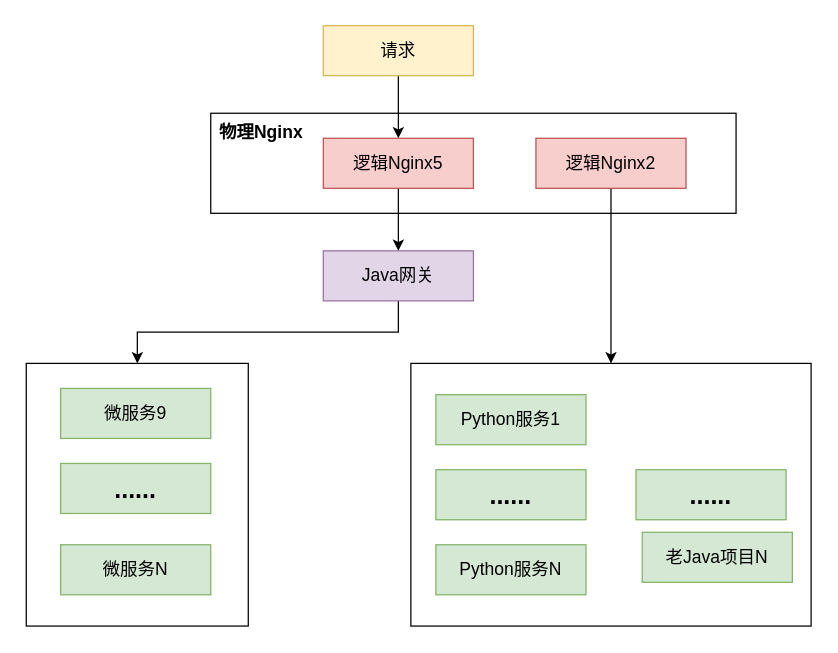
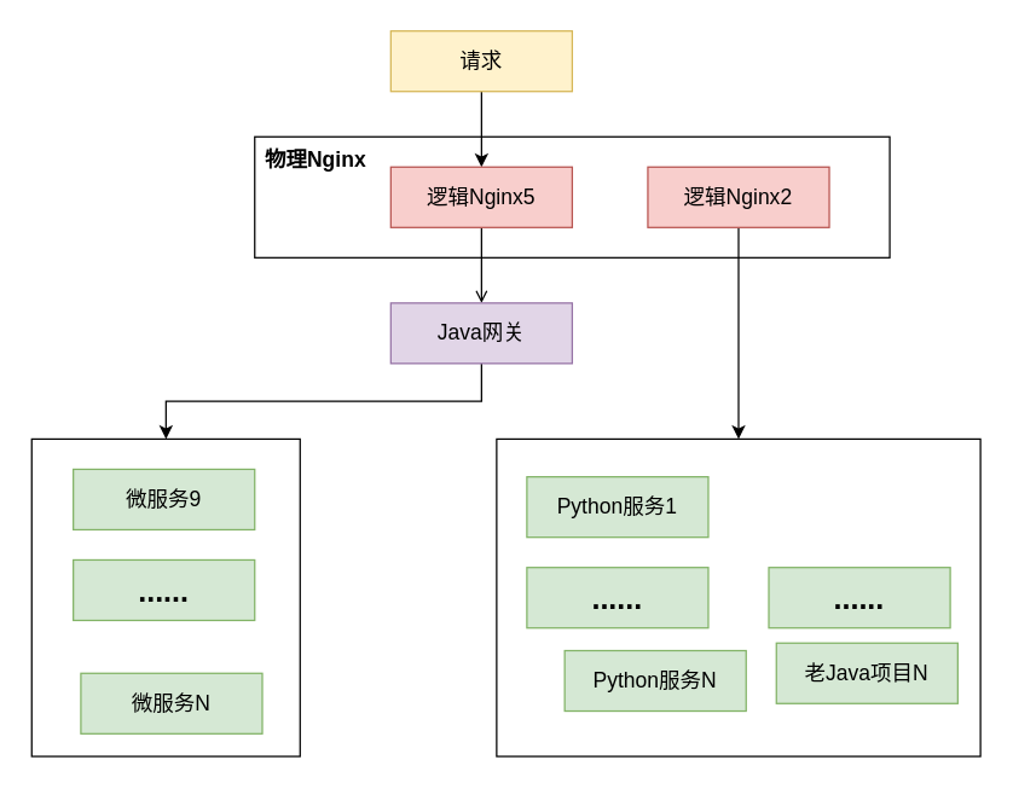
  <mxCell id="0" />
  <mxCell id="1" parent="0" />
  <mxCell id="2" value="" style="rounded=0;whiteSpace=wrap;html=1;" vertex="1" parent="1"><mxGeometry x="168" y="90" width="420" height="80" as="geometry" /></mxCell>
  <mxCell id="3" value="" style="rounded=0;whiteSpace=wrap;html=1;" vertex="1" parent="1"><mxGeometry x="328" y="290" width="320" height="210" as="geometry" /></mxCell>
  <mxCell id="4" value="" style="rounded=0;whiteSpace=wrap;html=1;" vertex="1" parent="1"><mxGeometry x="20.5" y="290" width="177.5" height="210" as="geometry" /></mxCell>
  <mxCell id="5" style="edgeStyle=orthogonalEdgeStyle;rounded=0;orthogonalLoop=1;jettySize=auto;html=1;exitX=0.5;exitY=1;exitDx=0;exitDy=0;" edge="1" parent="1" source="6" target="8"><mxGeometry relative="1" as="geometry" /></mxCell>
  <mxCell id="6" value="&lt;font style=&quot;font-size: 14px;&quot;&gt;请求&lt;/font&gt;" style="rounded=0;whiteSpace=wrap;html=1;fillColor=#fff2cc;strokeColor=#d6b656;" vertex="1" parent="1"><mxGeometry x="258" y="20" width="120" height="40" as="geometry" /></mxCell>
- <mxCell id="7" style="edgeStyle=orthogonalEdgeStyle;rounded=0;orthogonalLoop=1;jettySize=auto;html=1;exitX=0.5;exitY=1;exitDx=0;exitDy=0;entryX=0.5;entryY=0;entryDx=0;entryDy=0;" edge="1" parent="1" source="8" target="10"><mxGeometry relative="1" as="geometry" /></mxCell>
+ <mxCell id="7" style="edgeStyle=orthogonalEdgeStyle;rounded=0;orthogonalLoop=1;jettySize=auto;html=1;exitX=0.5;exitY=1;exitDx=0;exitDy=0;entryX=0.5;entryY=0;entryDx=0;entryDy=0;endArrow=open;" edge="1" parent="1" source="8" target="10"><mxGeometry relative="1" as="geometry" /></mxCell>
  <mxCell id="8" value="&lt;font style=&quot;font-size: 14px;&quot;&gt;逻辑Nginx5&lt;/font&gt;" style="rounded=0;whiteSpace=wrap;html=1;fillColor=#f8cecc;strokeColor=#b85450;" vertex="1" parent="1"><mxGeometry x="258" y="110" width="120" height="40" as="geometry" /></mxCell>
  <mxCell id="9" style="edgeStyle=orthogonalEdgeStyle;rounded=0;orthogonalLoop=1;jettySize=auto;html=1;exitX=0.5;exitY=1;exitDx=0;exitDy=0;" edge="1" parent="1" source="10" target="4"><mxGeometry relative="1" as="geometry" /></mxCell>
  <mxCell id="10" value="&lt;font style=&quot;font-size: 14px;&quot;&gt;Java网关&lt;/font&gt;" style="rounded=0;whiteSpace=wrap;html=1;fillColor=#e1d5e7;strokeColor=#9673a6;" vertex="1" parent="1"><mxGeometry x="258" y="200" width="120" height="40" as="geometry" /></mxCell>
  <mxCell id="11" value="&lt;font style=&quot;font-size: 14px;&quot;&gt;微服务9&lt;/font&gt;" style="rounded=0;whiteSpace=wrap;html=1;fillColor=#d5e8d4;strokeColor=#82b366;" vertex="1" parent="1"><mxGeometry x="48" y="310" width="120" height="40" as="geometry" /></mxCell>
- <mxCell id="12" value="&lt;font style=&quot;font-size: 14px;&quot;&gt;微服务N&lt;/font&gt;" style="rounded=0;whiteSpace=wrap;html=1;fillColor=#d5e8d4;strokeColor=#82b366;" vertex="1" parent="1"><mxGeometry x="48" y="435" width="120" height="40" as="geometry" /></mxCell>
+ <mxCell id="12" value="&lt;font style=&quot;font-size: 14px;&quot;&gt;微服务N&lt;/font&gt;" style="rounded=0;whiteSpace=wrap;html=1;fillColor=#d5e8d4;strokeColor=#82b366;" vertex="1" parent="1"><mxGeometry x="53" y="445" width="120" height="40" as="geometry" /></mxCell>
  <mxCell id="13" value="&lt;font style=&quot;font-size: 20px;&quot;&gt;&lt;b&gt;......&lt;/b&gt;&lt;/font&gt;" style="rounded=0;whiteSpace=wrap;html=1;fillColor=#d5e8d4;strokeColor=#82b366;" vertex="1" parent="1"><mxGeometry x="48" y="370" width="120" height="40" as="geometry" /></mxCell>
  <mxCell id="14" value="&lt;font style=&quot;font-size: 14px;&quot;&gt;Python服务1&lt;/font&gt;" style="rounded=0;whiteSpace=wrap;html=1;fillColor=#d5e8d4;strokeColor=#82b366;" vertex="1" parent="1"><mxGeometry x="348" y="315" width="120" height="40" as="geometry" /></mxCell>
- <mxCell id="15" value="&lt;font style=&quot;font-size: 14px;&quot;&gt;Python服务N&lt;/font&gt;" style="rounded=0;whiteSpace=wrap;html=1;fillColor=#d5e8d4;strokeColor=#82b366;" vertex="1" parent="1"><mxGeometry x="348" y="435" width="120" height="40" as="geometry" /></mxCell>
+ <mxCell id="15" value="&lt;font style=&quot;font-size: 14px;&quot;&gt;Python服务N&lt;/font&gt;" style="rounded=0;whiteSpace=wrap;html=1;fillColor=#d5e8d4;strokeColor=#82b366;" vertex="1" parent="1"><mxGeometry x="373" y="430" width="120" height="40" as="geometry" /></mxCell>
  <mxCell id="16" value="&lt;font style=&quot;font-size: 14px;&quot;&gt;老Java项目N&lt;/font&gt;" style="rounded=0;whiteSpace=wrap;html=1;fillColor=#d5e8d4;strokeColor=#82b366;" vertex="1" parent="1"><mxGeometry x="513" y="425" width="120" height="40" as="geometry" /></mxCell>
  <mxCell id="17" value="&lt;font style=&quot;font-size: 20px;&quot;&gt;&lt;b&gt;......&lt;/b&gt;&lt;/font&gt;" style="rounded=0;whiteSpace=wrap;html=1;fillColor=#d5e8d4;strokeColor=#82b366;" vertex="1" parent="1"><mxGeometry x="348" y="375" width="120" height="40" as="geometry" /></mxCell>
  <mxCell id="18" value="&lt;font style=&quot;font-size: 20px;&quot;&gt;&lt;b&gt;......&lt;/b&gt;&lt;/font&gt;" style="rounded=0;whiteSpace=wrap;html=1;fillColor=#d5e8d4;strokeColor=#82b366;" vertex="1" parent="1"><mxGeometry x="508" y="375" width="120" height="40" as="geometry" /></mxCell>
  <mxCell id="19" style="edgeStyle=orthogonalEdgeStyle;rounded=0;orthogonalLoop=1;jettySize=auto;html=1;exitX=0.5;exitY=1;exitDx=0;exitDy=0;" edge="1" parent="1" source="20" target="3"><mxGeometry relative="1" as="geometry" /></mxCell>
  <mxCell id="20" value="&lt;font style=&quot;font-size: 14px;&quot;&gt;逻辑Nginx2&lt;/font&gt;" style="rounded=0;whiteSpace=wrap;html=1;fillColor=#f8cecc;strokeColor=#b85450;" vertex="1" parent="1"><mxGeometry x="428" y="110" width="120" height="40" as="geometry" /></mxCell>
  <mxCell id="21" value="&lt;b&gt;&lt;font style=&quot;font-size: 14px;&quot;&gt;物理Nginx&lt;/font&gt;&lt;/b&gt;" style="text;html=1;align=center;verticalAlign=middle;resizable=0;points=[];autosize=1;strokeColor=none;fillColor=none;" vertex="1" parent="1"><mxGeometry x="163" y="90" width="90" height="30" as="geometry" /></mxCell>
